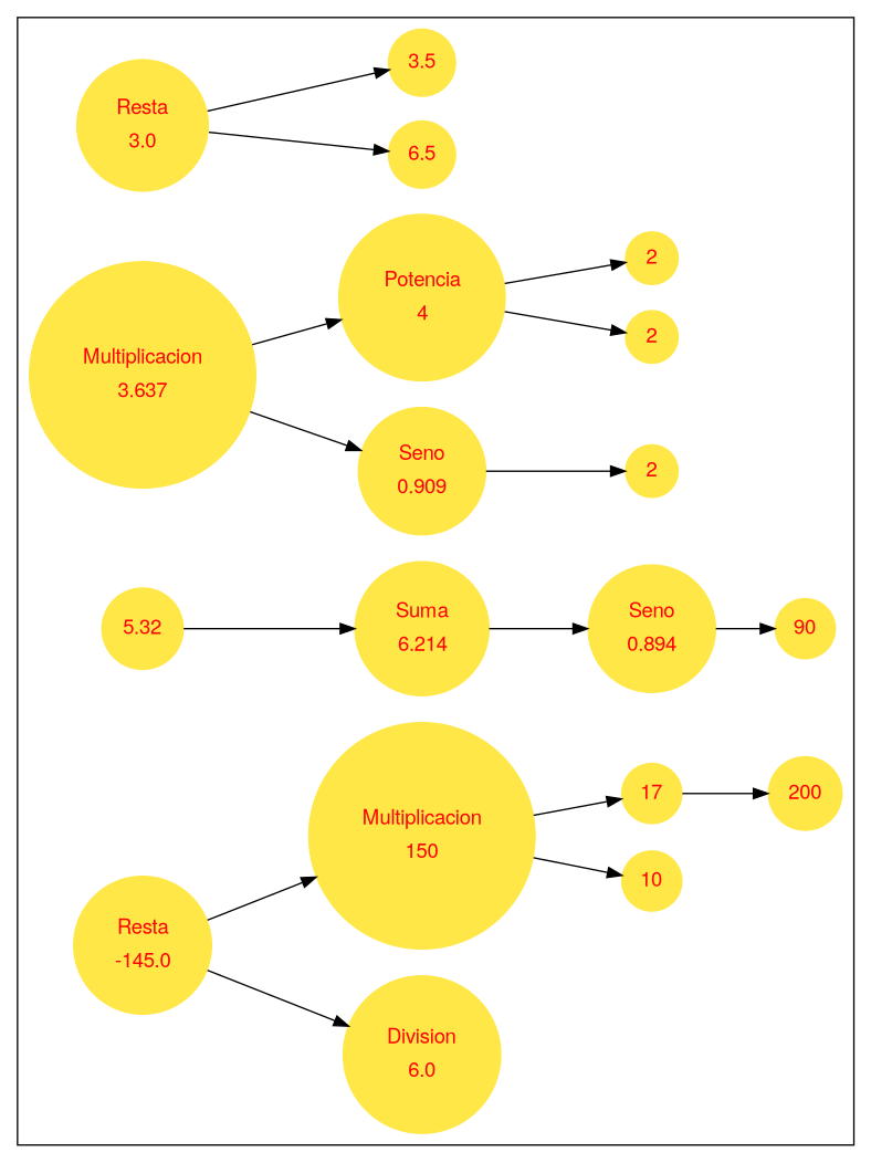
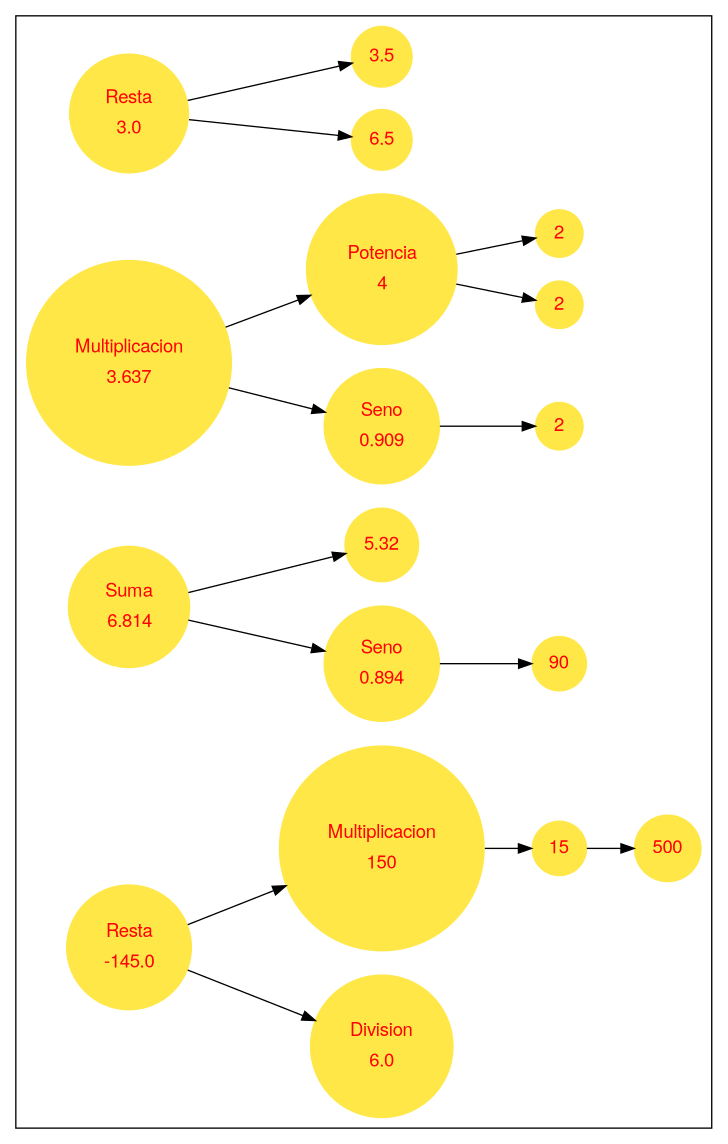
  digraph {
    fontname="Helvetica,Arial,sans-serif"
    rankdir=LR
    node [color="#ffe748" fontcolor="#ff0000" fontname="Helvetica,Arial,sans-serif" shape=circle style=filled]
    edge [fontname="Helvetica,Arial,sans-serif"]
    n1 [label=<<table><tr><td>Resta</td></tr><tr><td>3.0</td></tr></table>>]
    n2 [label=6.5]
    n3 [label=3.5]
    n4 [label=<<table><tr><td>Multiplicacion</td></tr><tr><td>3.637</td></tr></table>>]
    n5 [label=<<table><tr><td>Seno</td></tr><tr><td>0.909</td></tr></table>>]
    n6 [label=<<table><tr><td>Potencia</td></tr><tr><td>4</td></tr></table>>]
    n7 [label=2]
    n8 [label=2]
    n9 [label=2]
-   n10 [label=<<table><tr><td>Suma</td></tr><tr><td>6.214</td></tr></table>>]
+   n10 [label=<<table><tr><td>Suma</td></tr><tr><td>6.814</td></tr></table>>]
    n11 [label=<<table><tr><td>Seno</td></tr><tr><td>0.894</td></tr></table>>]
    n12 [label=5.32]
    n13 [label=90]
    n14 [label=<<table><tr><td>Resta</td></tr><tr><td>-145.0</td></tr></table>>]
    n15 [label=<<table><tr><td>Division</td></tr><tr><td>6.0</td></tr></table>>]
    n16 [label=<<table><tr><td>Multiplicacion</td></tr><tr><td>150</td></tr></table>>]
-   n17 [label=200]
-   n18 [label=10]
-   n19 [label=17]
+   n17 [label=500]
+   n19 [label=15]
    subgraph cluster_1 {
      n1
      n2
      n3
      n4
      n5
      n6
      n7
      n8
      n9
      n10
      n11
      n12
      n13
      n14
      n15
      n16
      n17
-     n18
      n19
    }
    n1 -> n2
    n1 -> n3
    n4 -> n5
    n4 -> n6
    n5 -> n7
    n6 -> n8
    n6 -> n9
    n10 -> n11
-   n12 -> n10
+   n10 -> n12
    n11 -> n13
    n14 -> n15
    n14 -> n16
-   n16 -> n18
    n16 -> n19
    n19 -> n17
  }
